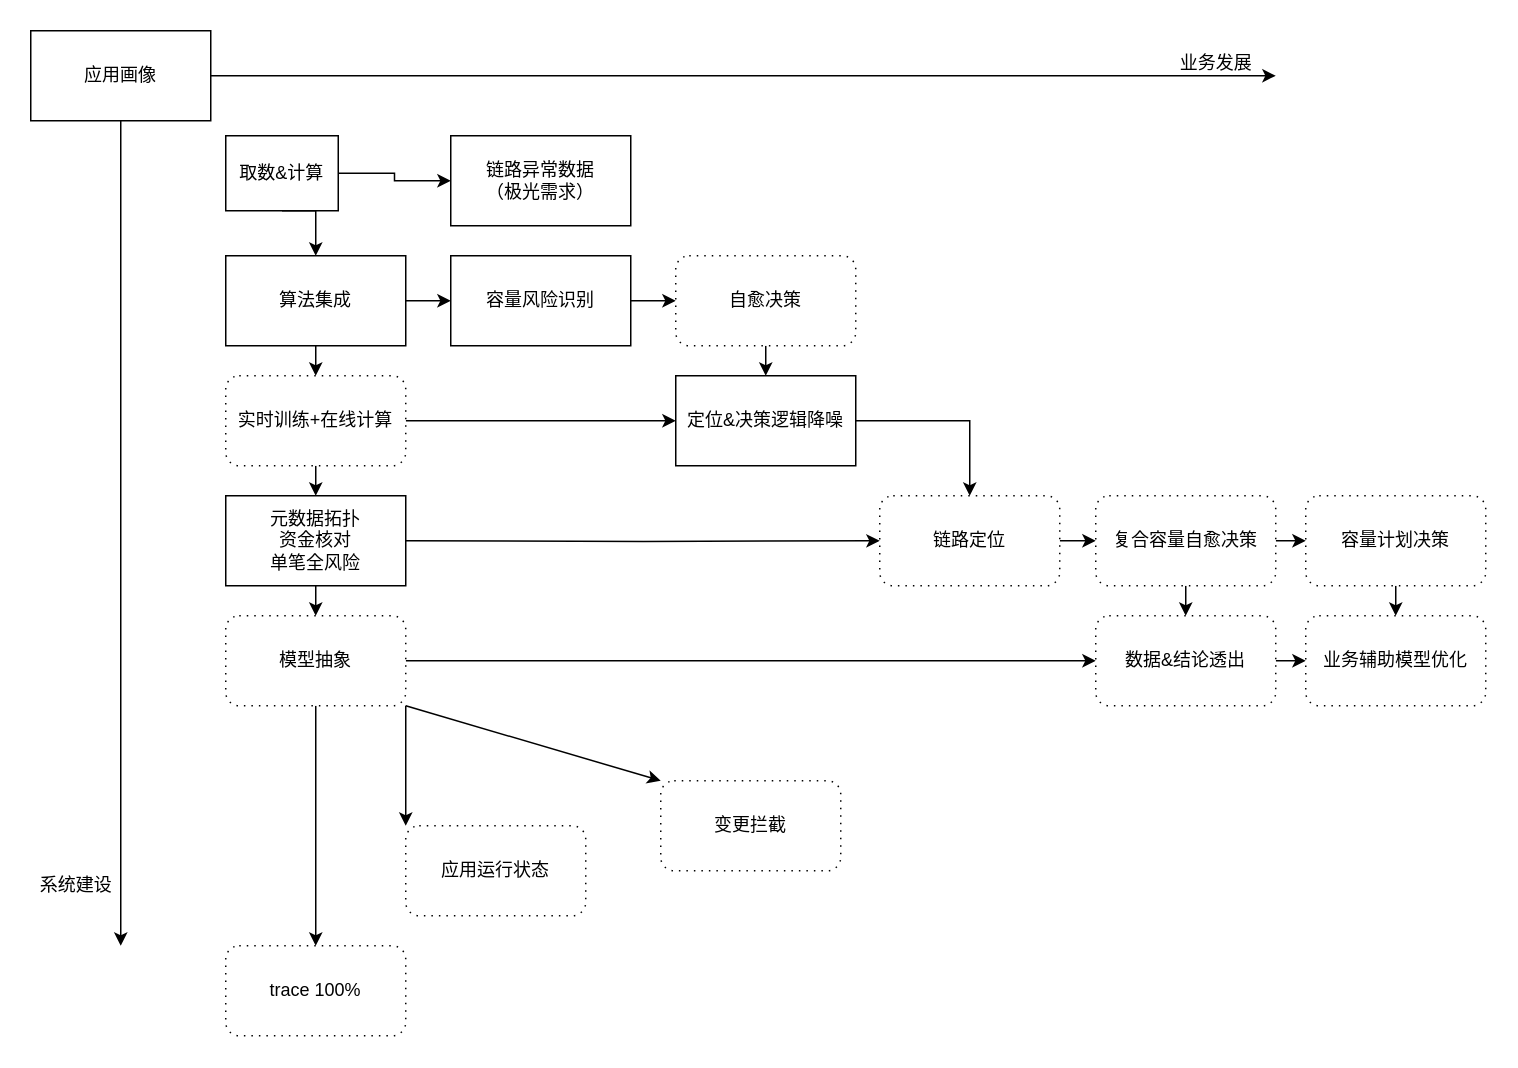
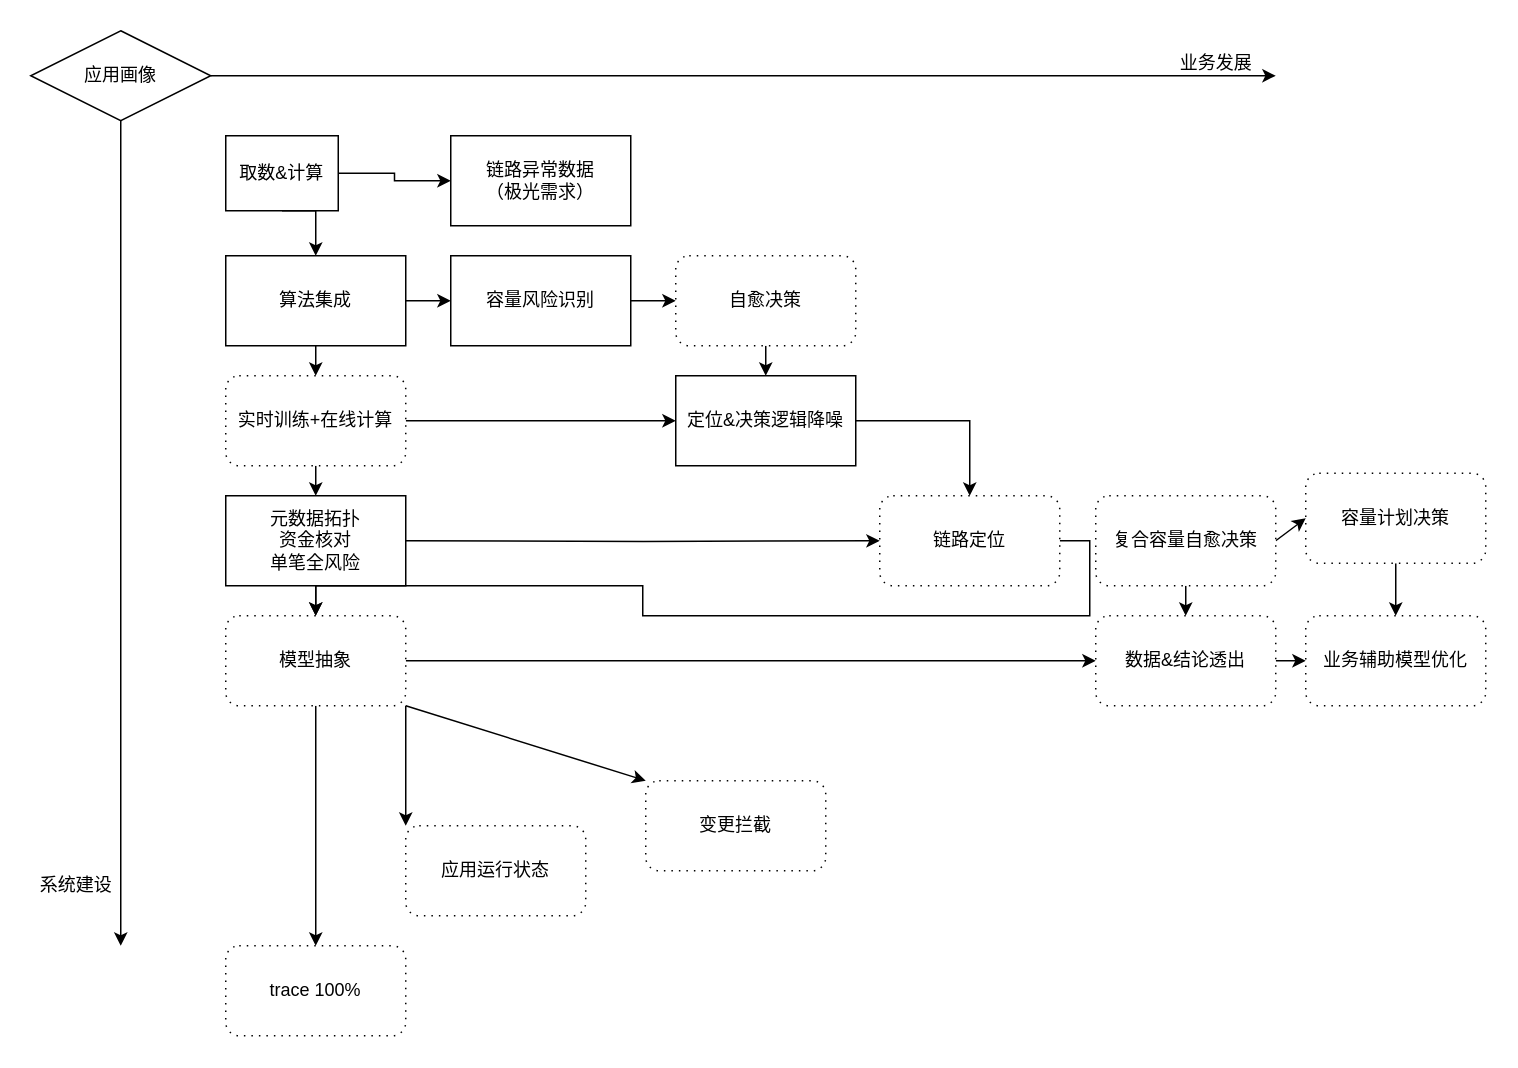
  <mxCell id="0" />
  <mxCell id="1" parent="0" />
  <mxCell id="2" style="edgeStyle=orthogonalEdgeStyle;rounded=0;orthogonalLoop=1;jettySize=auto;html=1;exitX=1;exitY=0.5;exitDx=0;exitDy=0;" edge="1" parent="1" source="4"><mxGeometry relative="1" as="geometry"><mxPoint x="850" y="50" as="targetPoint" /></mxGeometry></mxCell>
  <mxCell id="3" style="edgeStyle=orthogonalEdgeStyle;rounded=0;orthogonalLoop=1;jettySize=auto;html=1;exitX=0.5;exitY=1;exitDx=0;exitDy=0;" edge="1" parent="1" source="4"><mxGeometry relative="1" as="geometry"><mxPoint x="80" y="630" as="targetPoint" /></mxGeometry></mxCell>
- <mxCell id="4" value="应用画像" style="rounded=0;whiteSpace=wrap;html=1;" vertex="1" parent="1"><mxGeometry x="20" y="20" width="120" height="60" as="geometry" /></mxCell>
+ <mxCell id="4" value="应用画像" style="rhombus;whiteSpace=wrap;html=1;" vertex="1" parent="1"><mxGeometry x="20" y="20" width="120" height="60" as="geometry" /></mxCell>
  <mxCell id="5" style="edgeStyle=orthogonalEdgeStyle;rounded=0;orthogonalLoop=1;jettySize=auto;html=1;exitX=0.5;exitY=1;exitDx=0;exitDy=0;entryX=0.5;entryY=0;entryDx=0;entryDy=0;" edge="1" parent="1" source="7" target="10"><mxGeometry relative="1" as="geometry" /></mxCell>
  <mxCell id="6" style="edgeStyle=orthogonalEdgeStyle;rounded=0;orthogonalLoop=1;jettySize=auto;html=1;exitX=1;exitY=0.5;exitDx=0;exitDy=0;entryX=0;entryY=0.5;entryDx=0;entryDy=0;" edge="1" parent="1" source="7" target="18"><mxGeometry relative="1" as="geometry" /></mxCell>
  <mxCell id="7" value="取数&amp;amp;计算" style="rounded=0;whiteSpace=wrap;html=1;" vertex="1" parent="1"><mxGeometry x="150" y="90" width="75" height="50" as="geometry" /></mxCell>
  <mxCell id="8" style="edgeStyle=orthogonalEdgeStyle;rounded=0;orthogonalLoop=1;jettySize=auto;html=1;exitX=0.5;exitY=1;exitDx=0;exitDy=0;entryX=0.5;entryY=0;entryDx=0;entryDy=0;" edge="1" parent="1" source="10" target="21"><mxGeometry relative="1" as="geometry" /></mxCell>
  <mxCell id="9" style="edgeStyle=orthogonalEdgeStyle;rounded=0;orthogonalLoop=1;jettySize=auto;html=1;exitX=1;exitY=0.5;exitDx=0;exitDy=0;entryX=0;entryY=0.5;entryDx=0;entryDy=0;" edge="1" parent="1" source="10" target="23"><mxGeometry relative="1" as="geometry" /></mxCell>
  <mxCell id="10" value="算法集成" style="rounded=0;whiteSpace=wrap;html=1;" vertex="1" parent="1"><mxGeometry x="150" y="170" width="120" height="60" as="geometry" /></mxCell>
  <mxCell id="11" style="rounded=0;orthogonalLoop=1;jettySize=auto;html=1;exitX=1;exitY=1;exitDx=0;exitDy=0;entryX=0;entryY=0;entryDx=0;entryDy=0;" edge="1" parent="1" source="15" target="37"><mxGeometry relative="1" as="geometry" /></mxCell>
  <mxCell id="12" style="edgeStyle=none;rounded=0;orthogonalLoop=1;jettySize=auto;html=1;exitX=1;exitY=1;exitDx=0;exitDy=0;entryX=0;entryY=0;entryDx=0;entryDy=0;" edge="1" parent="1" source="15" target="38"><mxGeometry relative="1" as="geometry" /></mxCell>
  <mxCell id="13" style="edgeStyle=none;rounded=0;orthogonalLoop=1;jettySize=auto;html=1;exitX=0.5;exitY=1;exitDx=0;exitDy=0;" edge="1" parent="1" source="15" target="39"><mxGeometry relative="1" as="geometry" /></mxCell>
  <mxCell id="14" style="edgeStyle=none;rounded=0;orthogonalLoop=1;jettySize=auto;html=1;exitX=1;exitY=0.5;exitDx=0;exitDy=0;entryX=0;entryY=0.5;entryDx=0;entryDy=0;" edge="1" parent="1" source="15" target="42"><mxGeometry relative="1" as="geometry" /></mxCell>
  <mxCell id="15" value="模型抽象" style="shape=ext;rounded=1;html=1;whiteSpace=wrap;dashed=1;dashPattern=1 4;" vertex="1" parent="1"><mxGeometry x="150" y="410" width="120" height="60" as="geometry" /></mxCell>
- <mxCell id="16" style="edgeStyle=orthogonalEdgeStyle;rounded=0;orthogonalLoop=1;jettySize=auto;html=1;exitX=1;exitY=0.5;exitDx=0;exitDy=0;entryX=0;entryY=0.5;entryDx=0;entryDy=0;" edge="1" parent="1" source="17" target="34"><mxGeometry relative="1" as="geometry" /></mxCell>
+ <mxCell id="16" style="edgeStyle=orthogonalEdgeStyle;rounded=0;orthogonalLoop=1;jettySize=auto;html=1;exitX=1;exitY=0.5;exitDx=0;exitDy=0;" edge="1" parent="1" source="17" target="15"><mxGeometry relative="1" as="geometry" /></mxCell>
  <mxCell id="17" value="&lt;span&gt;链路定位&lt;/span&gt;" style="shape=ext;rounded=1;html=1;whiteSpace=wrap;dashed=1;dashPattern=1 4;" vertex="1" parent="1"><mxGeometry x="586" y="330" width="120" height="60" as="geometry" /></mxCell>
  <mxCell id="18" value="链路异常数据&lt;br&gt;（极光需求）" style="rounded=0;whiteSpace=wrap;html=1;" vertex="1" parent="1"><mxGeometry x="300" y="90" width="120" height="60" as="geometry" /></mxCell>
  <mxCell id="19" style="edgeStyle=orthogonalEdgeStyle;rounded=0;orthogonalLoop=1;jettySize=auto;html=1;exitX=1;exitY=0.5;exitDx=0;exitDy=0;entryX=0;entryY=0.5;entryDx=0;entryDy=0;" edge="1" parent="1" source="21" target="25"><mxGeometry relative="1" as="geometry" /></mxCell>
  <mxCell id="20" style="edgeStyle=orthogonalEdgeStyle;rounded=0;orthogonalLoop=1;jettySize=auto;html=1;exitX=0.5;exitY=1;exitDx=0;exitDy=0;entryX=0.5;entryY=0;entryDx=0;entryDy=0;" edge="1" parent="1" source="21"><mxGeometry relative="1" as="geometry"><mxPoint x="210" y="330" as="targetPoint" /></mxGeometry></mxCell>
  <mxCell id="21" value="实时训练+在线计算" style="shape=ext;rounded=1;html=1;whiteSpace=wrap;dashed=1;dashPattern=1 4;" vertex="1" parent="1"><mxGeometry x="150" y="250" width="120" height="60" as="geometry" /></mxCell>
  <mxCell id="22" style="edgeStyle=orthogonalEdgeStyle;rounded=0;orthogonalLoop=1;jettySize=auto;html=1;exitX=1;exitY=0.5;exitDx=0;exitDy=0;entryX=0;entryY=0.5;entryDx=0;entryDy=0;" edge="1" parent="1" source="23" target="36"><mxGeometry relative="1" as="geometry" /></mxCell>
  <mxCell id="23" value="容量风险识别" style="rounded=0;whiteSpace=wrap;html=1;" vertex="1" parent="1"><mxGeometry x="300" y="170" width="120" height="60" as="geometry" /></mxCell>
  <mxCell id="24" style="edgeStyle=orthogonalEdgeStyle;rounded=0;orthogonalLoop=1;jettySize=auto;html=1;exitX=1;exitY=0.5;exitDx=0;exitDy=0;entryX=0.5;entryY=0;entryDx=0;entryDy=0;" edge="1" parent="1" source="25" target="17"><mxGeometry relative="1" as="geometry" /></mxCell>
  <mxCell id="25" value="定位&amp;amp;决策逻辑降噪" style="rounded=0;whiteSpace=wrap;html=1;" vertex="1" parent="1"><mxGeometry x="450" y="250" width="120" height="60" as="geometry" /></mxCell>
  <mxCell id="26" style="edgeStyle=orthogonalEdgeStyle;rounded=0;orthogonalLoop=1;jettySize=auto;html=1;exitX=1;exitY=0.5;exitDx=0;exitDy=0;entryX=0;entryY=0.5;entryDx=0;entryDy=0;" edge="1" parent="1" target="17"><mxGeometry relative="1" as="geometry"><mxPoint x="270" y="360" as="sourcePoint" /></mxGeometry></mxCell>
  <mxCell id="27" style="edgeStyle=orthogonalEdgeStyle;rounded=0;orthogonalLoop=1;jettySize=auto;html=1;exitX=0.5;exitY=1;exitDx=0;exitDy=0;entryX=0.5;entryY=0;entryDx=0;entryDy=0;" edge="1" parent="1" target="15"><mxGeometry relative="1" as="geometry"><mxPoint x="210" y="390" as="sourcePoint" /></mxGeometry></mxCell>
  <mxCell id="28" value="业务发展" style="text;html=1;align=center;verticalAlign=middle;resizable=0;points=[];autosize=1;" vertex="1" parent="1"><mxGeometry x="780" y="32" width="60" height="20" as="geometry" /></mxCell>
  <mxCell id="29" value="系统建设" style="text;html=1;align=center;verticalAlign=middle;resizable=0;points=[];autosize=1;" vertex="1" parent="1"><mxGeometry x="20" y="580" width="60" height="20" as="geometry" /></mxCell>
  <mxCell id="30" style="edgeStyle=none;rounded=0;orthogonalLoop=1;jettySize=auto;html=1;exitX=0.5;exitY=1;exitDx=0;exitDy=0;entryX=0.5;entryY=0;entryDx=0;entryDy=0;" edge="1" parent="1" source="31" target="43"><mxGeometry relative="1" as="geometry" /></mxCell>
- <mxCell id="31" value="&lt;span&gt;容量计划决策&lt;/span&gt;" style="shape=ext;rounded=1;html=1;whiteSpace=wrap;dashed=1;dashPattern=1 4;" vertex="1" parent="1"><mxGeometry x="870" y="330" width="120" height="60" as="geometry" /></mxCell>
+ <mxCell id="31" value="&lt;span&gt;容量计划决策&lt;/span&gt;" style="shape=ext;rounded=1;html=1;whiteSpace=wrap;dashed=1;dashPattern=1 4;" vertex="1" parent="1"><mxGeometry x="870" y="315" width="120" height="60" as="geometry" /></mxCell>
  <mxCell id="32" style="edgeStyle=none;rounded=0;orthogonalLoop=1;jettySize=auto;html=1;exitX=1;exitY=0.5;exitDx=0;exitDy=0;entryX=0;entryY=0.5;entryDx=0;entryDy=0;" edge="1" parent="1" source="34" target="31"><mxGeometry relative="1" as="geometry" /></mxCell>
  <mxCell id="33" style="edgeStyle=none;rounded=0;orthogonalLoop=1;jettySize=auto;html=1;exitX=0.5;exitY=1;exitDx=0;exitDy=0;entryX=0.5;entryY=0;entryDx=0;entryDy=0;" edge="1" parent="1" source="34" target="42"><mxGeometry relative="1" as="geometry" /></mxCell>
  <mxCell id="34" value="&lt;span&gt;复合容量自愈决策&lt;/span&gt;" style="shape=ext;rounded=1;html=1;whiteSpace=wrap;dashed=1;dashPattern=1 4;" vertex="1" parent="1"><mxGeometry x="730" y="330" width="120" height="60" as="geometry" /></mxCell>
  <mxCell id="35" style="edgeStyle=orthogonalEdgeStyle;rounded=0;orthogonalLoop=1;jettySize=auto;html=1;exitX=0.5;exitY=1;exitDx=0;exitDy=0;entryX=0.5;entryY=0;entryDx=0;entryDy=0;" edge="1" parent="1" source="36" target="25"><mxGeometry relative="1" as="geometry" /></mxCell>
  <mxCell id="36" value="&lt;span style=&quot;font-family: &amp;#34;helvetica&amp;#34;&quot;&gt;自愈决策&lt;/span&gt;" style="shape=ext;rounded=1;html=1;whiteSpace=wrap;dashed=1;dashPattern=1 4;" vertex="1" parent="1"><mxGeometry x="450" y="170" width="120" height="60" as="geometry" /></mxCell>
- <mxCell id="37" value="&lt;span&gt;变更拦截&lt;/span&gt;" style="shape=ext;rounded=1;html=1;whiteSpace=wrap;dashed=1;dashPattern=1 4;" vertex="1" parent="1"><mxGeometry x="440" y="520" width="120" height="60" as="geometry" /></mxCell>
+ <mxCell id="37" value="&lt;span&gt;变更拦截&lt;/span&gt;" style="shape=ext;rounded=1;html=1;whiteSpace=wrap;dashed=1;dashPattern=1 4;" vertex="1" parent="1"><mxGeometry x="430" y="520" width="120" height="60" as="geometry" /></mxCell>
  <mxCell id="38" value="应用运行状态" style="shape=ext;rounded=1;html=1;whiteSpace=wrap;dashed=1;dashPattern=1 4;" vertex="1" parent="1"><mxGeometry x="270" y="550" width="120" height="60" as="geometry" /></mxCell>
  <mxCell id="39" value="trace 100%" style="shape=ext;rounded=1;html=1;whiteSpace=wrap;dashed=1;dashPattern=1 4;" vertex="1" parent="1"><mxGeometry x="150" y="630" width="120" height="60" as="geometry" /></mxCell>
  <mxCell id="40" value="&lt;span&gt;元数据拓扑&lt;/span&gt;&lt;br&gt;&lt;span&gt;资金核对&lt;/span&gt;&lt;br&gt;&lt;span&gt;单笔全风险&lt;/span&gt;" style="rounded=0;whiteSpace=wrap;html=1;" vertex="1" parent="1"><mxGeometry x="150" y="330" width="120" height="60" as="geometry" /></mxCell>
  <mxCell id="41" style="edgeStyle=none;rounded=0;orthogonalLoop=1;jettySize=auto;html=1;exitX=1;exitY=0.5;exitDx=0;exitDy=0;entryX=0;entryY=0.5;entryDx=0;entryDy=0;" edge="1" parent="1" source="42" target="43"><mxGeometry relative="1" as="geometry" /></mxCell>
  <mxCell id="42" value="&lt;span&gt;数据&amp;amp;结论透出&lt;/span&gt;" style="shape=ext;rounded=1;html=1;whiteSpace=wrap;dashed=1;dashPattern=1 4;" vertex="1" parent="1"><mxGeometry x="730" y="410" width="120" height="60" as="geometry" /></mxCell>
  <mxCell id="43" value="&lt;span&gt;业务辅助模型优化&lt;/span&gt;" style="shape=ext;rounded=1;html=1;whiteSpace=wrap;dashed=1;dashPattern=1 4;" vertex="1" parent="1"><mxGeometry x="870" y="410" width="120" height="60" as="geometry" /></mxCell>
